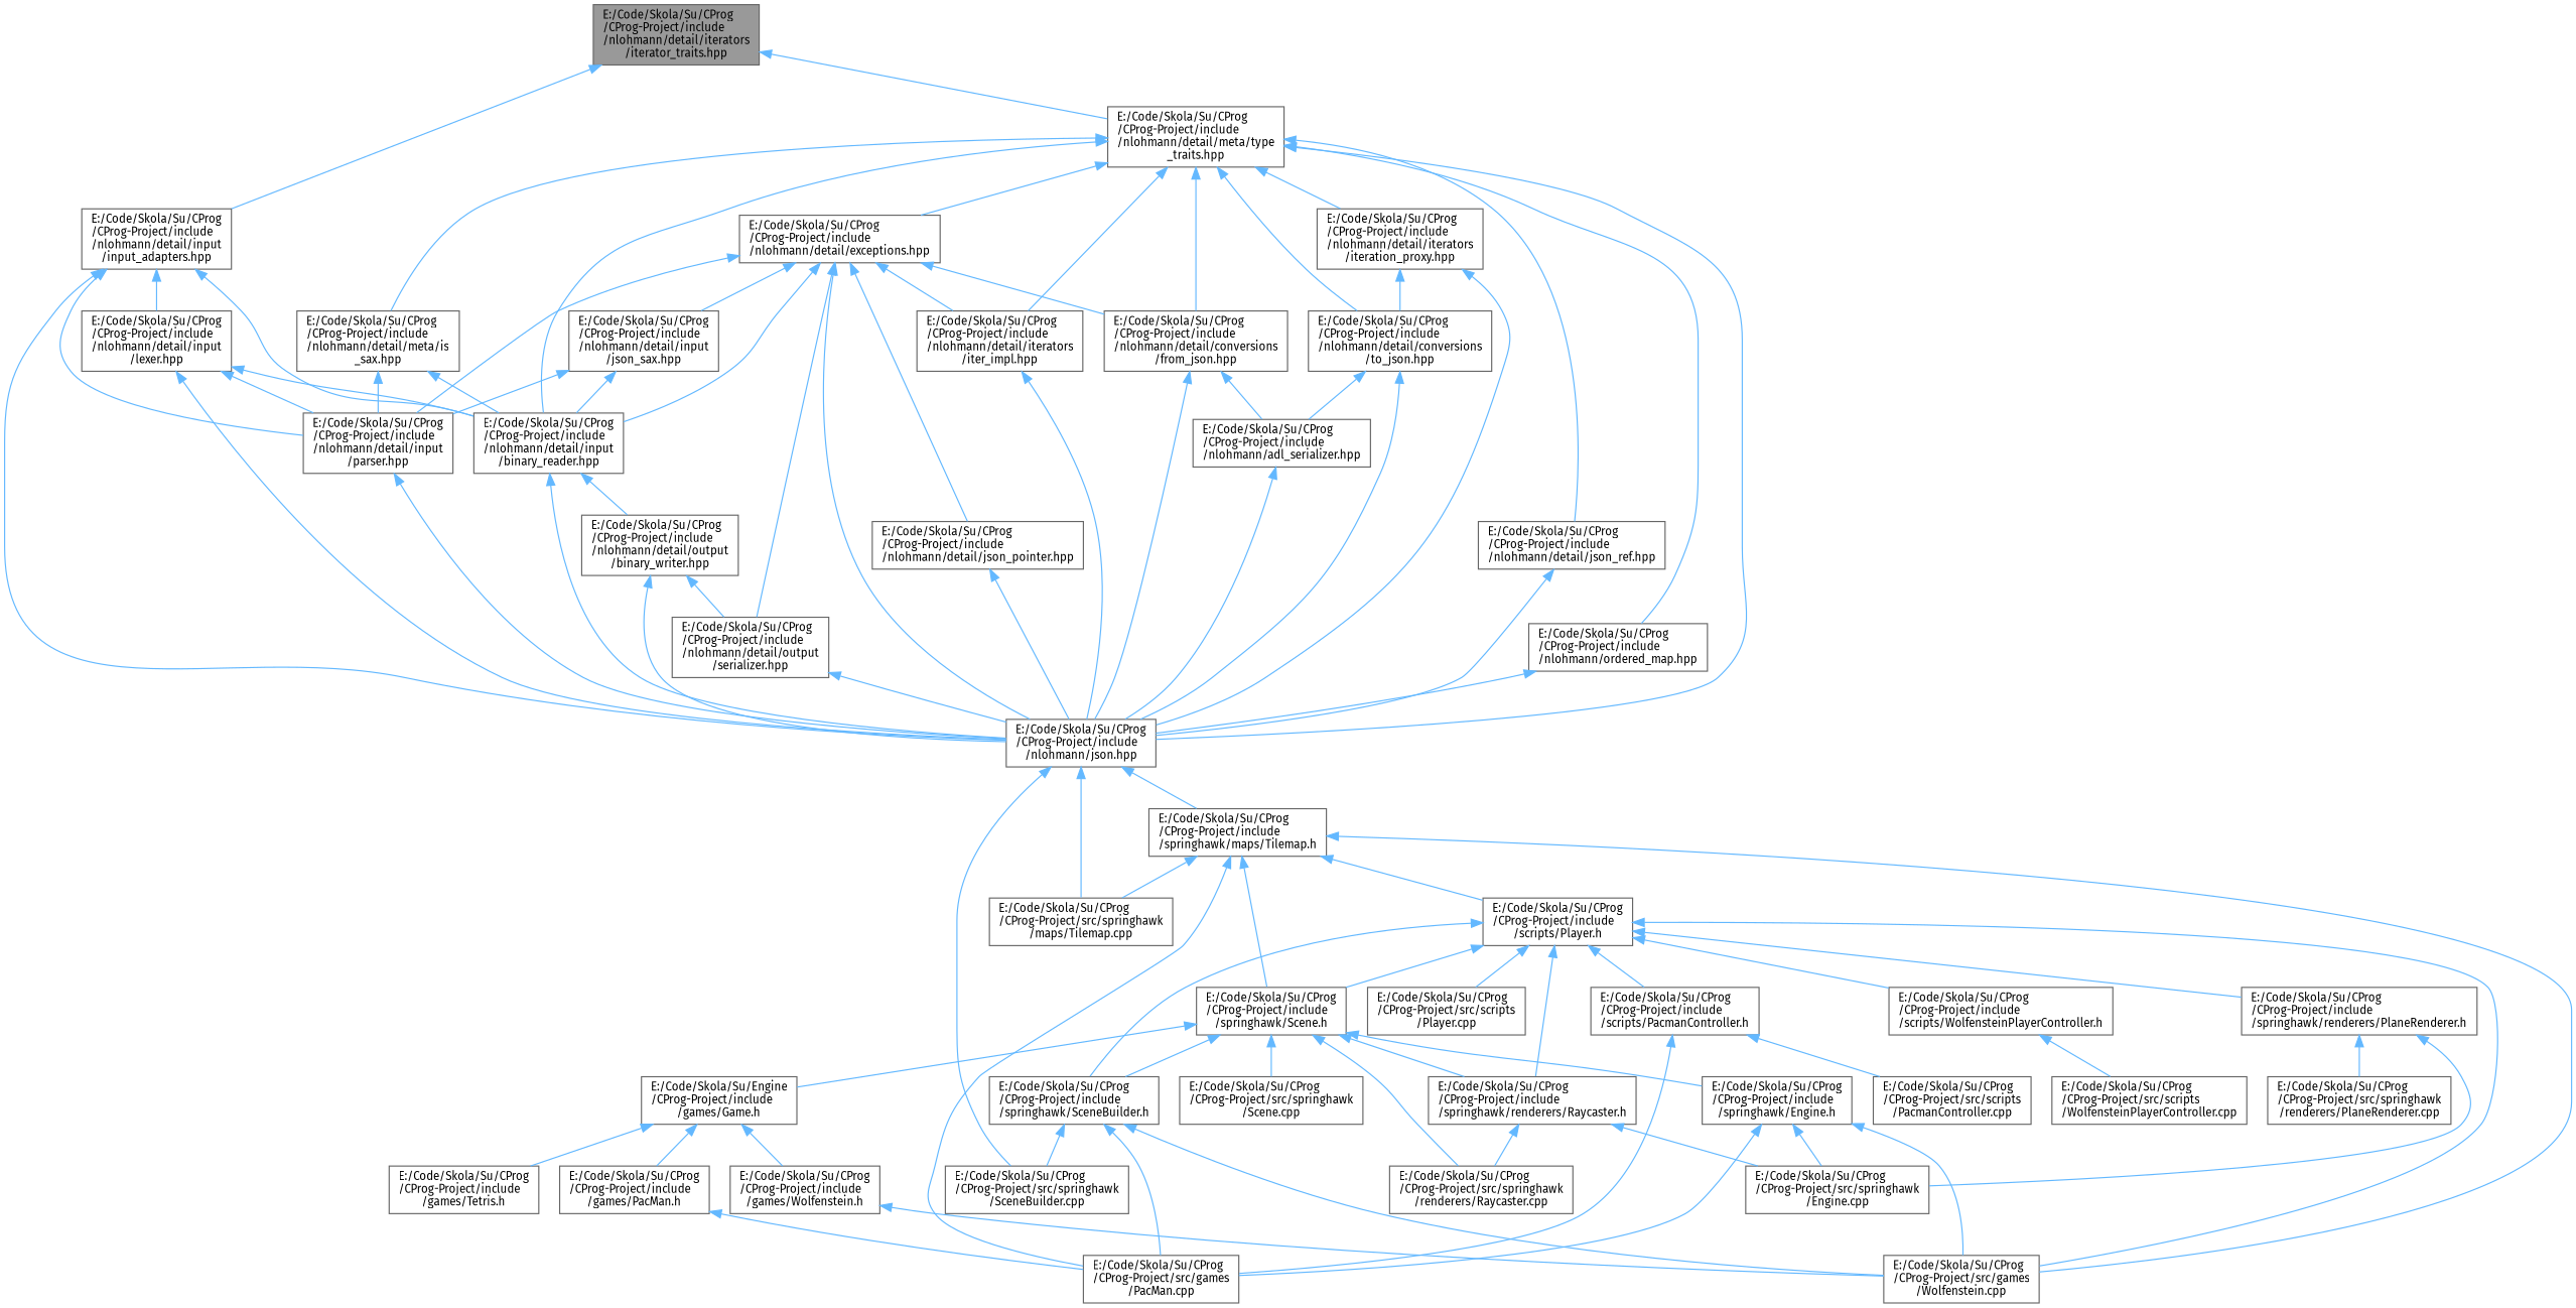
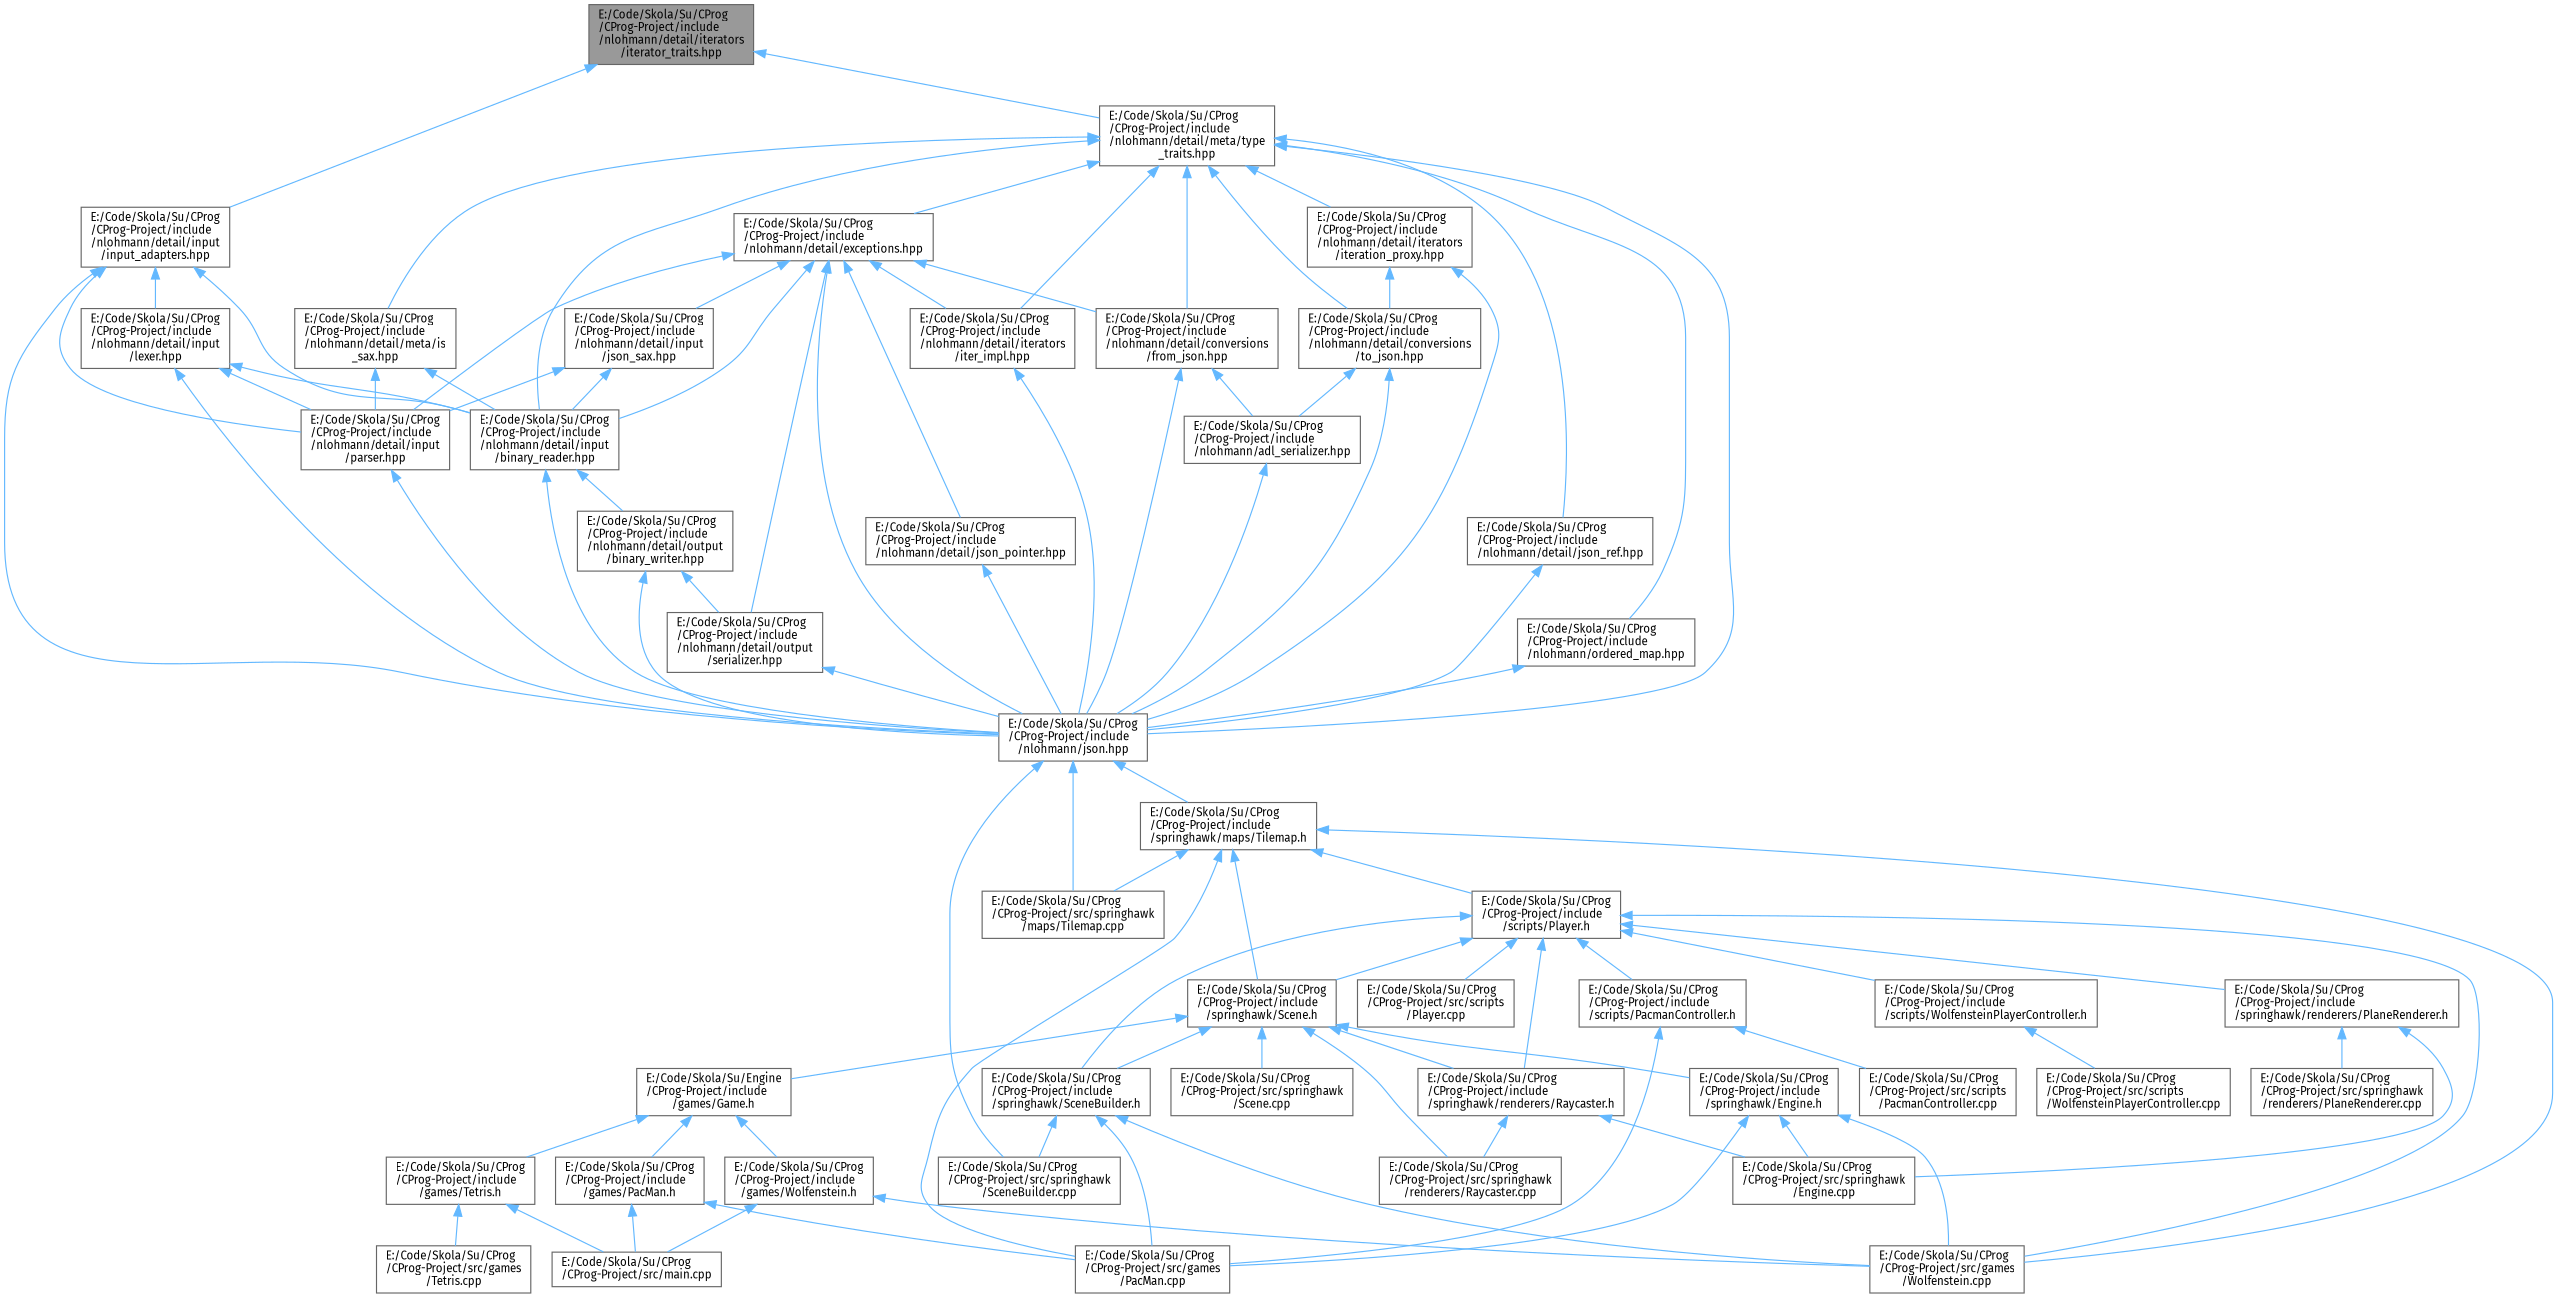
  digraph {
    fontname="Fira Sans"
    node [color=grey40 fillcolor=white fontname="Fira Sans" fontsize=10 shape=box style=filled]
    edge [color=steelblue1 dir=back fontname="Fira Sans" fontsize=10 labelfontname=Helvetica labelfontsize=10 style=solid]
    n1 [color=gray40 fillcolor=grey60 fontcolor=black height=0.2 label="E:/Code/Skola/Su/CProg\l/CProg-Project/include\l/nlohmann/detail/iterators\l/iterator_traits.hpp" width=0.4]
    n2 [height=0.2 label="E:/Code/Skola/Su/CProg\l/CProg-Project/include\l/nlohmann/detail/input\l/input_adapters.hpp" width=0.4]
    n3 [height=0.2 label="E:/Code/Skola/Su/CProg\l/CProg-Project/include\l/nlohmann/detail/meta/type\l_traits.hpp" width=0.4]
    n4 [height=0.2 label="E:/Code/Skola/Su/CProg\l/CProg-Project/include\l/nlohmann/detail/input\l/binary_reader.hpp" width=0.4]
    n5 [height=0.2 label="E:/Code/Skola/Su/CProg\l/CProg-Project/include\l/nlohmann/json.hpp" width=0.4]
    n6 [height=0.2 label="E:/Code/Skola/Su/CProg\l/CProg-Project/include\l/nlohmann/detail/input\l/lexer.hpp" width=0.4]
    n7 [height=0.2 label="E:/Code/Skola/Su/CProg\l/CProg-Project/include\l/nlohmann/detail/input\l/parser.hpp" width=0.4]
    n8 [height=0.2 label="E:/Code/Skola/Su/CProg\l/CProg-Project/include\l/nlohmann/detail/conversions\l/from_json.hpp" width=0.4]
    n9 [height=0.2 label="E:/Code/Skola/Su/CProg\l/CProg-Project/include\l/nlohmann/detail/conversions\l/to_json.hpp" width=0.4]
    n10 [height=0.2 label="E:/Code/Skola/Su/CProg\l/CProg-Project/include\l/nlohmann/detail/exceptions.hpp" width=0.4]
    n11 [height=0.2 label="E:/Code/Skola/Su/CProg\l/CProg-Project/include\l/nlohmann/detail/iterators\l/iter_impl.hpp" width=0.4]
    n12 [height=0.2 label="E:/Code/Skola/Su/CProg\l/CProg-Project/include\l/nlohmann/detail/iterators\l/iteration_proxy.hpp" width=0.4]
    n13 [height=0.2 label="E:/Code/Skola/Su/CProg\l/CProg-Project/include\l/nlohmann/detail/json_ref.hpp" width=0.4]
    n14 [height=0.2 label="E:/Code/Skola/Su/CProg\l/CProg-Project/include\l/nlohmann/detail/meta/is\l_sax.hpp" width=0.4]
    n15 [height=0.2 label="E:/Code/Skola/Su/CProg\l/CProg-Project/include\l/nlohmann/ordered_map.hpp" width=0.4]
    n16 [height=0.2 label="E:/Code/Skola/Su/CProg\l/CProg-Project/include\l/nlohmann/detail/output\l/binary_writer.hpp" width=0.4]
    n17 [height=0.2 label="E:/Code/Skola/Su/CProg\l/CProg-Project/include\l/springhawk/maps/Tilemap.h" width=0.4]
    n18 [height=0.2 label="E:/Code/Skola/Su/CProg\l/CProg-Project/src/springhawk\l/SceneBuilder.cpp" width=0.4]
    n19 [height=0.2 label="E:/Code/Skola/Su/CProg\l/CProg-Project/src/springhawk\l/maps/Tilemap.cpp" width=0.4]
    n20 [height=0.2 label="E:/Code/Skola/Su/CProg\l/CProg-Project/include\l/nlohmann/detail/output\l/serializer.hpp" width=0.4]
    n21 [height=0.2 label="E:/Code/Skola/Su/CProg\l/CProg-Project/include\l/scripts/Player.h" width=0.4]
    n22 [height=0.2 label="E:/Code/Skola/Su/CProg\l/CProg-Project/src/games\l/PacMan.cpp" width=0.4]
    n23 [height=0.2 label="E:/Code/Skola/Su/CProg\l/CProg-Project/include\l/springhawk/Scene.h" width=0.4]
    n24 [height=0.2 label="E:/Code/Skola/Su/CProg\l/CProg-Project/src/games\l/Wolfenstein.cpp" width=0.4]
    n25 [height=0.2 label="E:/Code/Skola/Su/CProg\l/CProg-Project/include\l/scripts/PacmanController.h" width=0.4]
    n26 [height=0.2 label="E:/Code/Skola/Su/CProg\l/CProg-Project/include\l/scripts/WolfensteinPlayerController.h" width=0.4]
    n27 [height=0.2 label="E:/Code/Skola/Su/CProg\l/CProg-Project/include\l/springhawk/SceneBuilder.h" width=0.4]
    n28 [height=0.2 label="E:/Code/Skola/Su/CProg\l/CProg-Project/include\l/springhawk/renderers/Raycaster.h" width=0.4]
    n29 [height=0.2 label="E:/Code/Skola/Su/CProg\l/CProg-Project/include\l/springhawk/renderers/PlaneRenderer.h" width=0.4]
    n30 [height=0.2 label="E:/Code/Skola/Su/CProg\l/CProg-Project/src/scripts\l/Player.cpp" width=0.4]
    n31 [height=0.2 label="E:/Code/Skola/Su/Engine\l/CProg-Project/include\l/games/Game.h" width=0.4]
    n32 [height=0.2 label="E:/Code/Skola/Su/CProg\l/CProg-Project/include\l/springhawk/Engine.h" width=0.4]
    n33 [height=0.2 label="E:/Code/Skola/Su/CProg\l/CProg-Project/src/springhawk\l/renderers/Raycaster.cpp" width=0.4]
    n34 [height=0.2 label="E:/Code/Skola/Su/CProg\l/CProg-Project/src/springhawk\l/Scene.cpp" width=0.4]
    n35 [height=0.2 label="E:/Code/Skola/Su/CProg\l/CProg-Project/src/scripts\l/PacmanController.cpp" width=0.4]
    n36 [height=0.2 label="E:/Code/Skola/Su/CProg\l/CProg-Project/src/scripts\l/WolfensteinPlayerController.cpp" width=0.4]
    n37 [height=0.2 label="E:/Code/Skola/Su/CProg\l/CProg-Project/src/springhawk\l/Engine.cpp" width=0.4]
    n38 [height=0.2 label="E:/Code/Skola/Su/CProg\l/CProg-Project/src/springhawk\l/renderers/PlaneRenderer.cpp" width=0.4]
    n39 [height=0.2 label="E:/Code/Skola/Su/CProg\l/CProg-Project/include\l/games/PacMan.h" width=0.4]
    n40 [height=0.2 label="E:/Code/Skola/Su/CProg\l/CProg-Project/include\l/games/Tetris.h" width=0.4]
    n41 [height=0.2 label="E:/Code/Skola/Su/CProg\l/CProg-Project/include\l/games/Wolfenstein.h" width=0.4]
+   n42 [height=0.2 label="E:/Code/Skola/Su/CProg\l/CProg-Project/src/main.cpp" width=0.4]
+   n43 [height=0.2 label="E:/Code/Skola/Su/CProg\l/CProg-Project/src/games\l/Tetris.cpp" width=0.4]
    n44 [height=0.2 label="E:/Code/Skola/Su/CProg\l/CProg-Project/include\l/nlohmann/adl_serializer.hpp" width=0.4]
    n45 [height=0.2 label="E:/Code/Skola/Su/CProg\l/CProg-Project/include\l/nlohmann/detail/input\l/json_sax.hpp" width=0.4]
    n46 [height=0.2 label="E:/Code/Skola/Su/CProg\l/CProg-Project/include\l/nlohmann/detail/json_pointer.hpp" width=0.4]
    n1 -> n2
    n1 -> n3
    n2 -> n4
    n2 -> n5
    n2 -> n6
    n2 -> n7
    n3 -> n4
    n3 -> n5
    n3 -> n8
    n3 -> n9
    n3 -> n10
    n3 -> n11
    n3 -> n12
    n3 -> n13
    n3 -> n14
    n3 -> n15
    n4 -> n5
    n4 -> n16
    n5 -> n17
    n5 -> n18
    n5 -> n19
    n6 -> n4
    n6 -> n5
    n6 -> n7
    n7 -> n5
    n8 -> n5
    n8 -> n44
    n9 -> n5
    n9 -> n44
    n10 -> n4
    n10 -> n5
    n10 -> n7
    n10 -> n8
    n10 -> n11
    n10 -> n20
    n10 -> n45
    n10 -> n46
    n11 -> n5
    n12 -> n5
    n12 -> n9
    n13 -> n5
    n14 -> n4
    n14 -> n7
    n15 -> n5
    n16 -> n5
    n16 -> n20
    n17 -> n19
    n17 -> n21
    n17 -> n22
    n17 -> n23
    n17 -> n24
    n20 -> n5
    n21 -> n23
    n21 -> n24
    n21 -> n25
    n21 -> n26
    n21 -> n27
    n21 -> n28
    n21 -> n29
    n21 -> n30
    n23 -> n27
    n23 -> n28
    n23 -> n31
    n23 -> n32
    n23 -> n33
    n23 -> n34
    n25 -> n22
    n25 -> n35
    n26 -> n36
    n27 -> n18
    n27 -> n22
    n27 -> n24
    n28 -> n33
    n28 -> n37
    n29 -> n37
    n29 -> n38
    n31 -> n39
    n31 -> n40
    n31 -> n41
    n32 -> n22
    n32 -> n24
    n32 -> n37
    n39 -> n22
+   n39 -> n42
+   n40 -> n42
+   n40 -> n43
    n41 -> n24
+   n41 -> n42
    n44 -> n5
    n45 -> n4
    n45 -> n7
    n46 -> n5
  }
